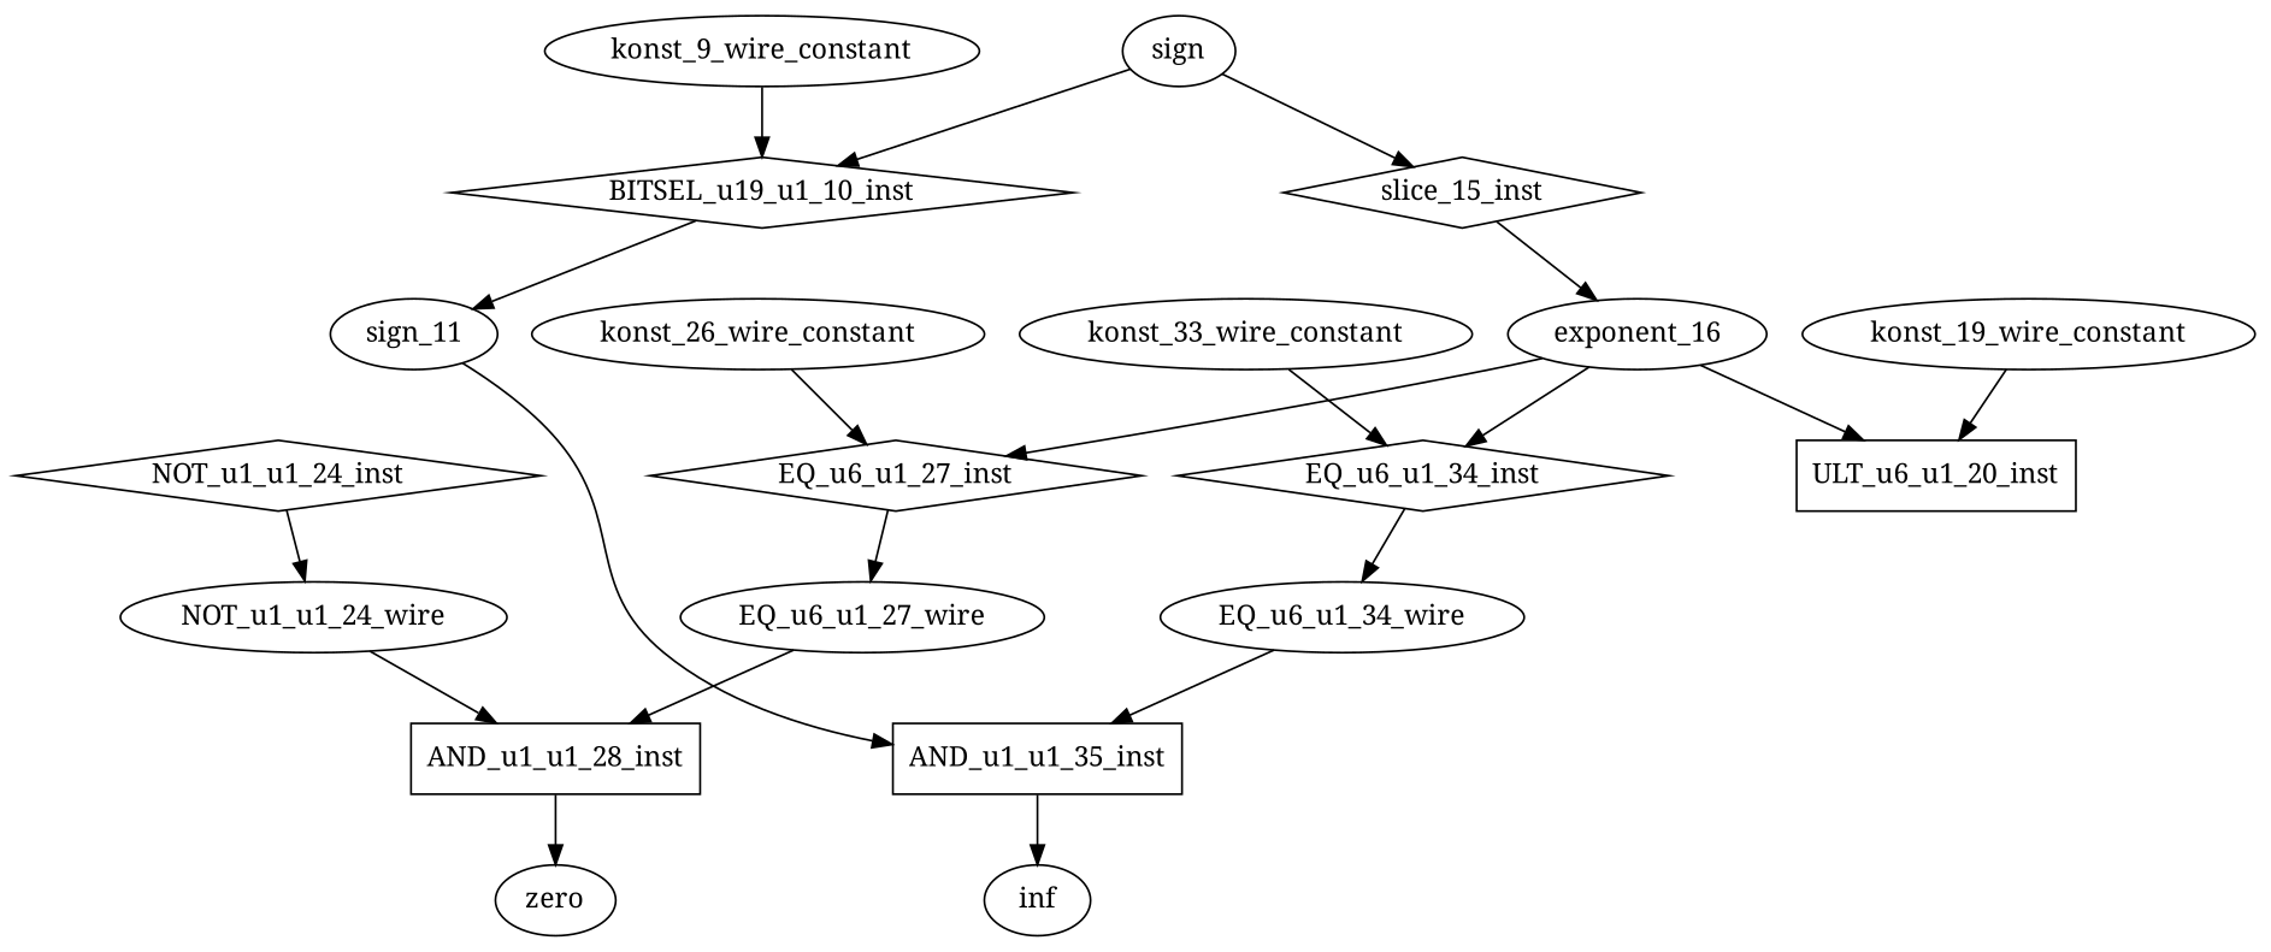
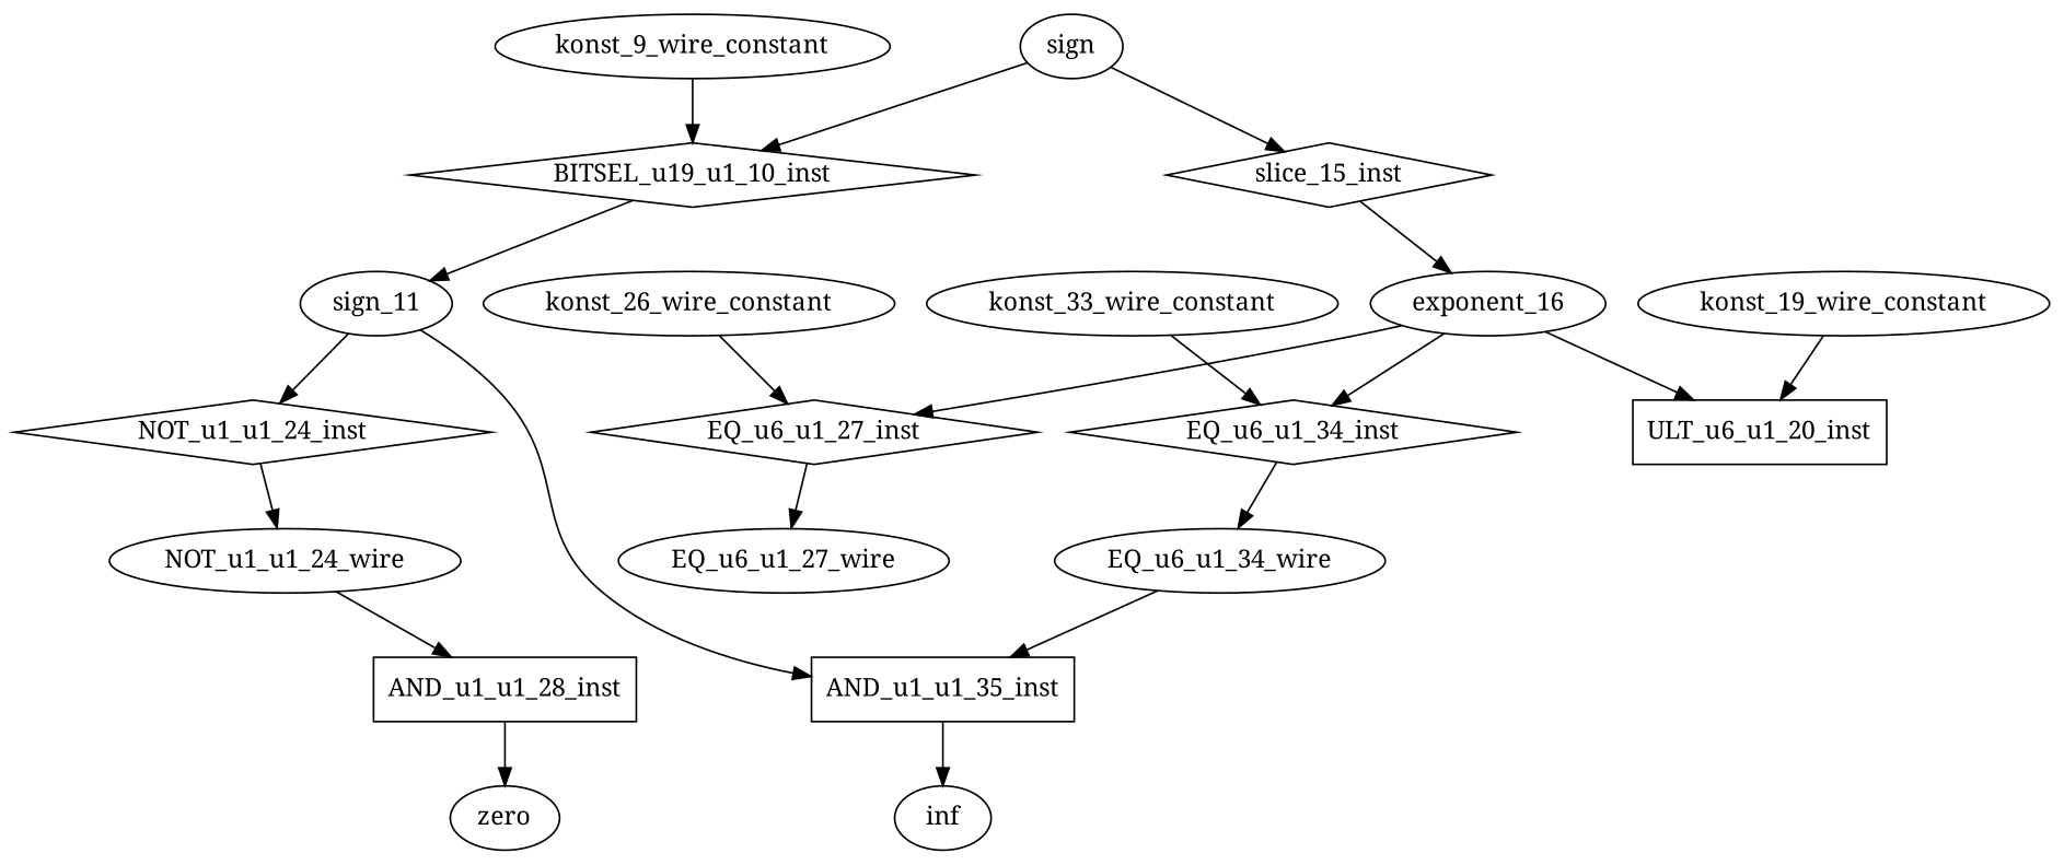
  digraph {
    fontname="Noto Serif"
    node [fontname="Noto Serif" shape=ellipse]
    edge [fontname="Noto Serif"]
    AND_u1_u1_28_inst [shape=rectangle]
    EQ_u6_u1_27_wire
    zero [shape=""]
    AND_u1_u1_35_inst [shape=rectangle]
    EQ_u6_u1_34_wire
    inf [shape=""]
    NOT_u1_u1_24_wire
    EQ_u6_u1_27_inst [shape=diamond]
    exponent_16
    EQ_u6_u1_34_inst [shape=diamond]
    ULT_u6_u1_20_inst [shape=rectangle]
    konst_19_wire_constant
    konst_26_wire_constant
    konst_33_wire_constant
    BITSEL_u19_u1_10_inst [shape=diamond]
    konst_9_wire_constant
    sign_11
    NOT_u1_u1_24_inst [shape=diamond]
    n19 [label=sign shape=""]
    slice_15_inst [shape=diamond]
    AND_u1_u1_28_inst -> zero
-   EQ_u6_u1_27_wire -> AND_u1_u1_28_inst
    AND_u1_u1_35_inst -> inf
    EQ_u6_u1_34_wire -> AND_u1_u1_35_inst
    NOT_u1_u1_24_wire -> AND_u1_u1_28_inst
    EQ_u6_u1_27_inst -> EQ_u6_u1_27_wire
    exponent_16 -> EQ_u6_u1_27_inst
    exponent_16 -> EQ_u6_u1_34_inst
    exponent_16 -> ULT_u6_u1_20_inst
    EQ_u6_u1_34_inst -> EQ_u6_u1_34_wire
    konst_19_wire_constant -> ULT_u6_u1_20_inst
    konst_26_wire_constant -> EQ_u6_u1_27_inst
    konst_33_wire_constant -> EQ_u6_u1_34_inst
    BITSEL_u19_u1_10_inst -> sign_11
    konst_9_wire_constant -> BITSEL_u19_u1_10_inst
    sign_11 -> AND_u1_u1_35_inst
+   sign_11 -> NOT_u1_u1_24_inst
    NOT_u1_u1_24_inst -> NOT_u1_u1_24_wire
    n19 -> BITSEL_u19_u1_10_inst
    n19 -> slice_15_inst
    slice_15_inst -> exponent_16
  }
